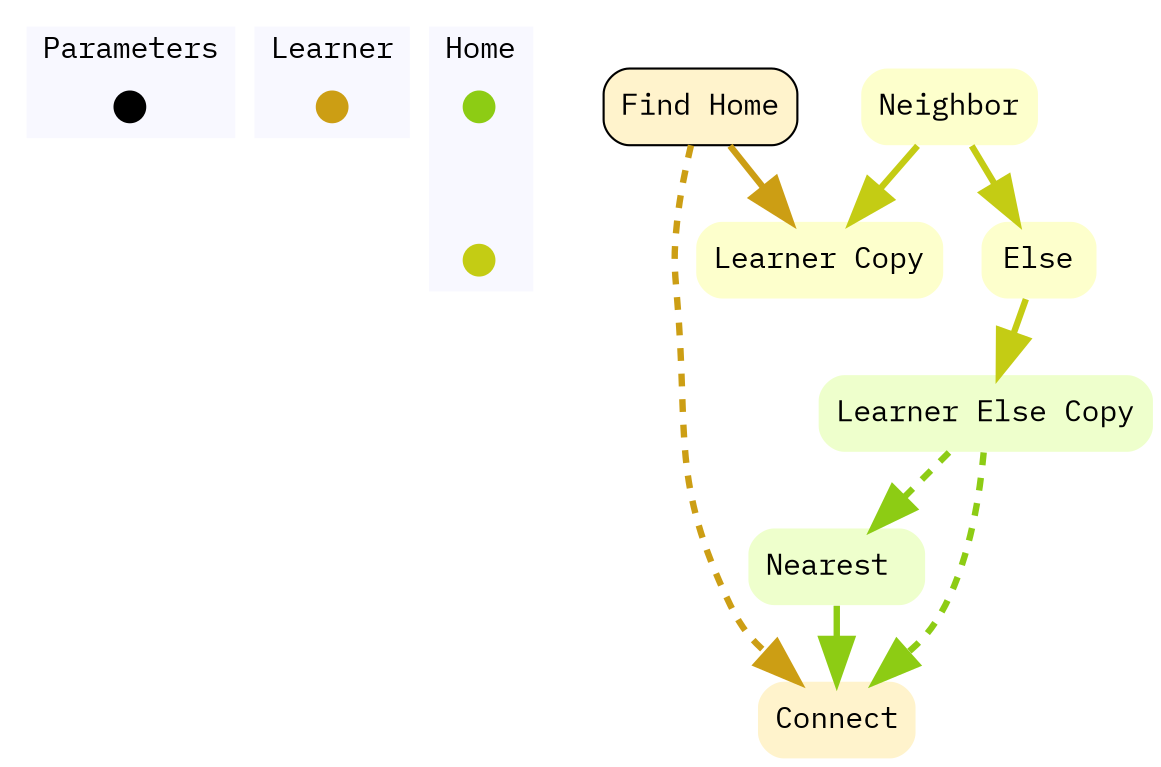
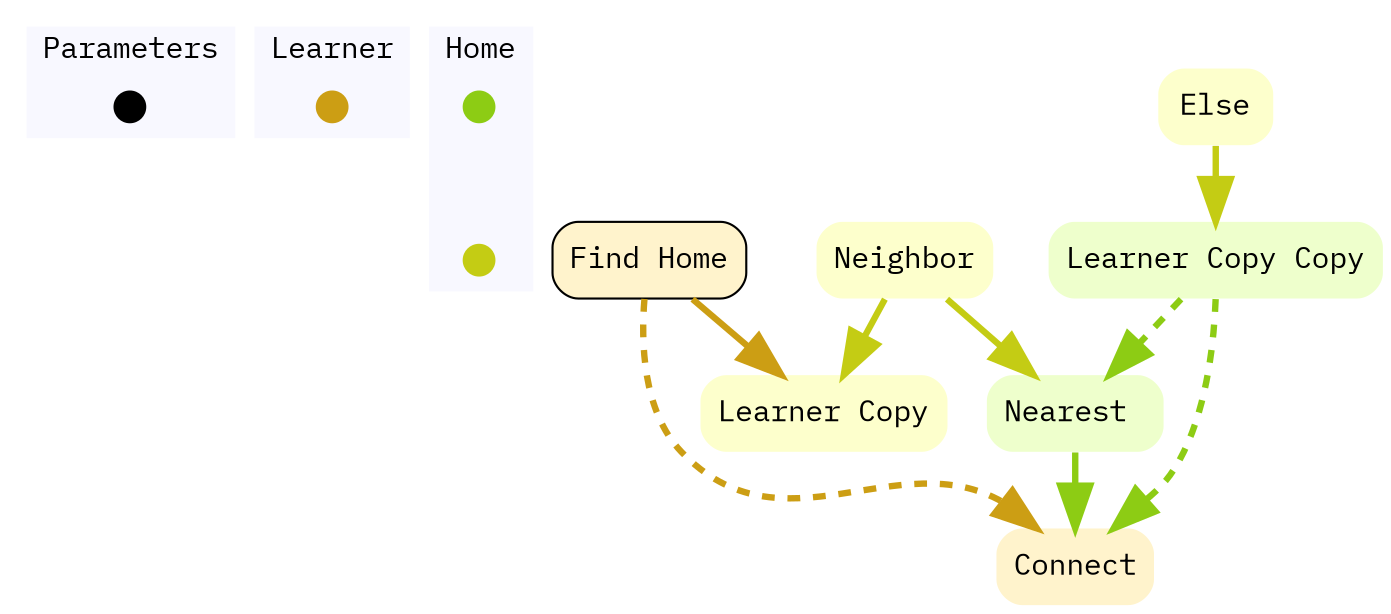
  digraph {
    fontname="IBM Plex Mono"
    node [color=black fontname="IBM Plex Mono" shape=none style="rounded,filled"]
    edge [fontname="IBM Plex Mono" arrowsize=2.0 color="0.174, 0.9 , 0.8" penwidth=3.0]
    contextOverview [fixedsize=true fontcolor=white height=.2 shape=point style=filled width=.2]
    findHomeOverview [color="0.125, 0.9 , 0.8" fixedsize=true fontcolor=white height=.2 shape=point style=filled width=.2]
    learnerCopyCopyOverview [color="0.224, 0.9 , 0.8" fixedsize=true fontcolor=white height=.2 shape=point style=filled width=.2]
    learnerCopyOverview [color="0.174, 0.9 , 0.8" fixedsize=true fontcolor=white height=.2 shape=point style=filled width=.2]
    n5 [fillcolor="0.125, 0.2, 1.0" label="Find Home" shape=box]
    n6 [color=gray fillcolor="0.174, 0.2, 1.0" label="Learner Copy"]
    n7 [color="0.125, 0.2, 1.0" label=Connect]
    n8 [color="0.174, 0.2, 1.0" label=Neighbor]
    n9 [color="0.174, 0.2, 1.0" label=Else]
-   n10 [color=gray fillcolor="0.224, 0.2, 1.0" label="Learner Else Copy"]
+   n10 [color=gray fillcolor="0.224, 0.2, 1.0" label="Learner Copy Copy"]
    n11 [color="0.224, 0.2, 1.0" label="Nearest "]
    subgraph cluster_1 {
      color=white
      fillcolor=ghostwhite
      label=Parameters
      labeljust=l
      style=filled
      contextOverview
    }
    subgraph cluster_2 {
      color=white
      fillcolor=ghostwhite
      label=Learner
      labeljust=l
      nodesep=0.1
      style=filled
      findHomeOverview
    }
    subgraph cluster_3 {
      color=white
      fillcolor=ghostwhite
      label=Home
      labeljust=l
      nodesep=0.1
      style=filled
      learnerCopyCopyOverview
      learnerCopyOverview
    }
    learnerCopyCopyOverview -> learnerCopyOverview [style=invis arrowsize="" color="" penwidth=""]
    n5 -> n6 [color="0.125, 0.9 , 0.8"]
    n5 -> n7 [color="0.125, 0.9 , 0.8" headport=nw style=dashed]
    n8 -> n6
-   n8 -> n9
+   n8 -> n11
    n9 -> n10
    n10 -> n7 [color="0.224, 0.9 , 0.8" headport=ne style=dashed]
    n10 -> n11 [color="0.224, 0.9 , 0.8" style=dashed]
    n11 -> n7 [color="0.224, 0.9 , 0.8"]
  }
